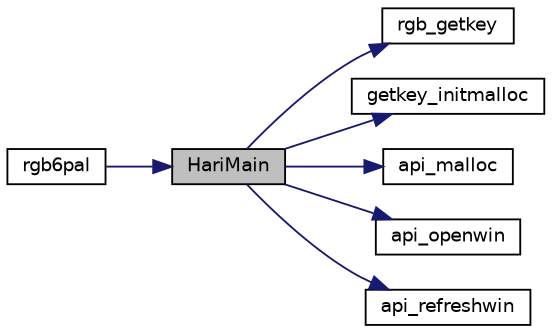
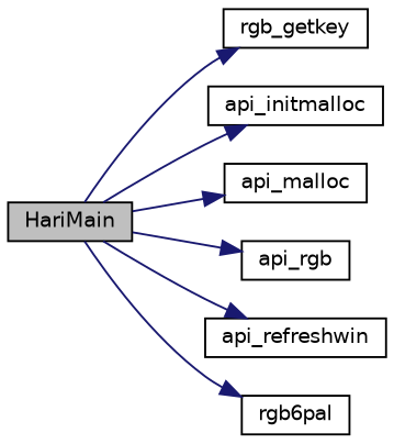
  digraph {
    rankdir=LR
    node [color=black fillcolor=white fontname=Helvetica fontsize=10 shape=record style=filled]
    edge [color=midnightblue fontname=Helvetica fontsize=10 labelfontname=Helvetica labelfontsize=10 style=solid]
    n1 [fillcolor=grey75 fontcolor=black height=0.2 label=HariMain width=0.4]
    n2 [height=0.2 label=rgb_getkey width=0.4]
-   n3 [height=0.2 label=getkey_initmalloc width=0.4]
+   n3 [height=0.2 label=api_initmalloc width=0.4]
    n4 [height=0.2 label=api_malloc width=0.4]
-   n5 [height=0.2 label=api_openwin width=0.4]
+   n5 [height=0.2 label=api_rgb width=0.4]
    n6 [height=0.2 label=api_refreshwin width=0.4]
    n7 [height=0.2 label=rgb6pal width=0.4]
    n1 -> n2
    n1 -> n3
    n1 -> n4
    n1 -> n5
    n1 -> n6
-   n7 -> n1
+   n1 -> n7
  }
